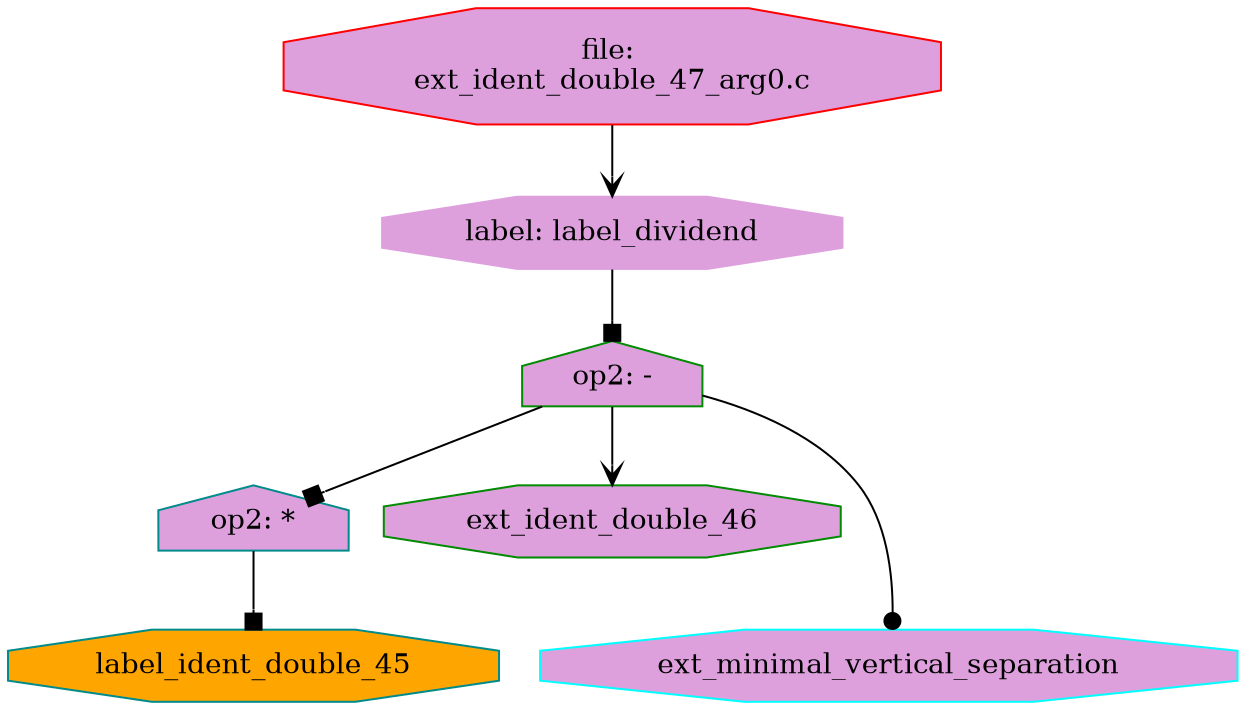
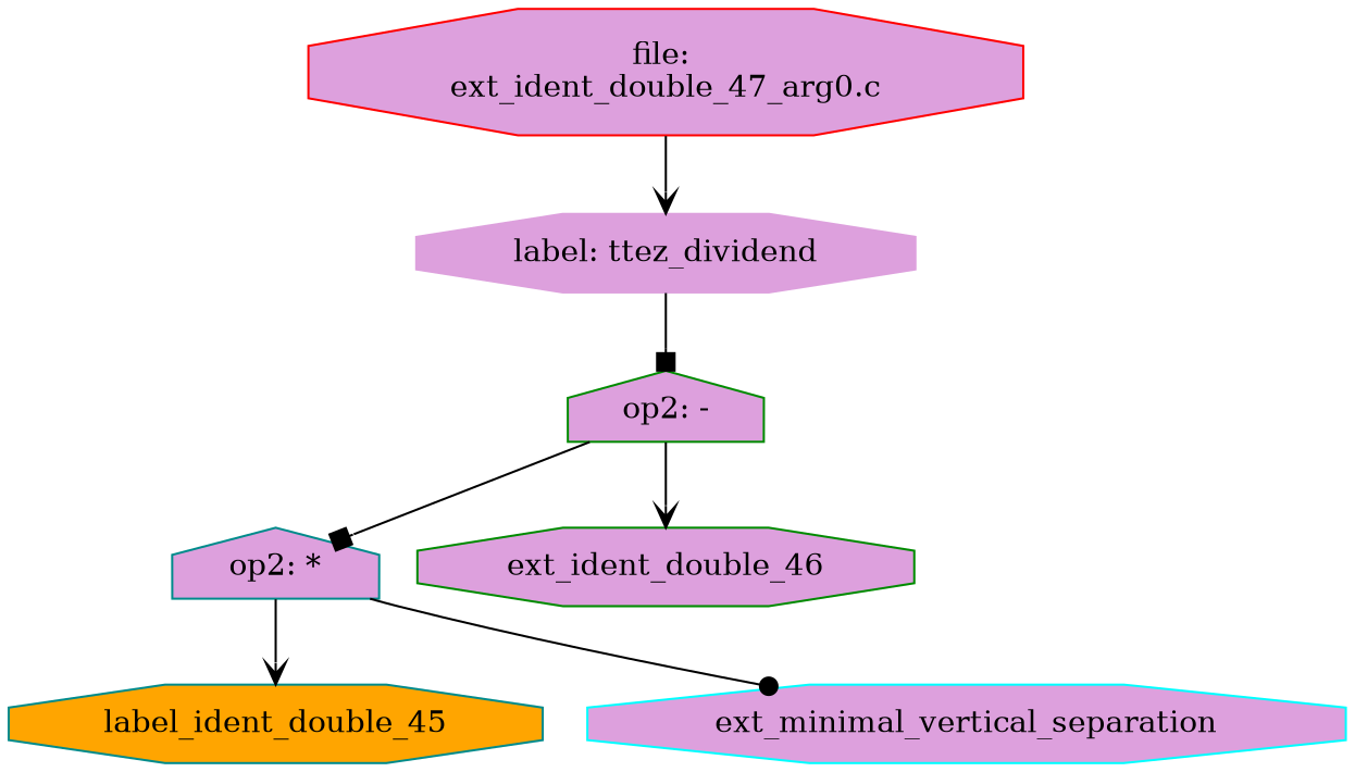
  digraph {
    fontname="DejaVu Serif"
    node [color=green4 fillcolor=plum fontname="DejaVu Serif" shape=octagon style=filled]
    edge [arrowhead=vee fontname="DejaVu Serif"]
    n1 [color=red label="file: \next_ident_double_47_arg0.c"]
-   n2 [color=plum label="label: label_dividend"]
+   n2 [color=plum label="label: ttez_dividend"]
    n3 [label="op2: -" shape=house]
    n4 [color=cyan4 label="op2: *" shape=house]
    n5 [label=ext_ident_double_46]
    n6 [color=cyan1 label=ext_minimal_vertical_separation]
    n7 [color=cyan4 fillcolor=orange label=label_ident_double_45]
    n1 -> n2
    n2 -> n3 [arrowhead=box]
    n3 -> n4 [arrowhead=box]
    n3 -> n5
-   n3 -> n6 [arrowhead=dot]
-   n4 -> n7 [arrowhead=box]
+   n4 -> n6 [arrowhead=dot]
+   n4 -> n7
  }
